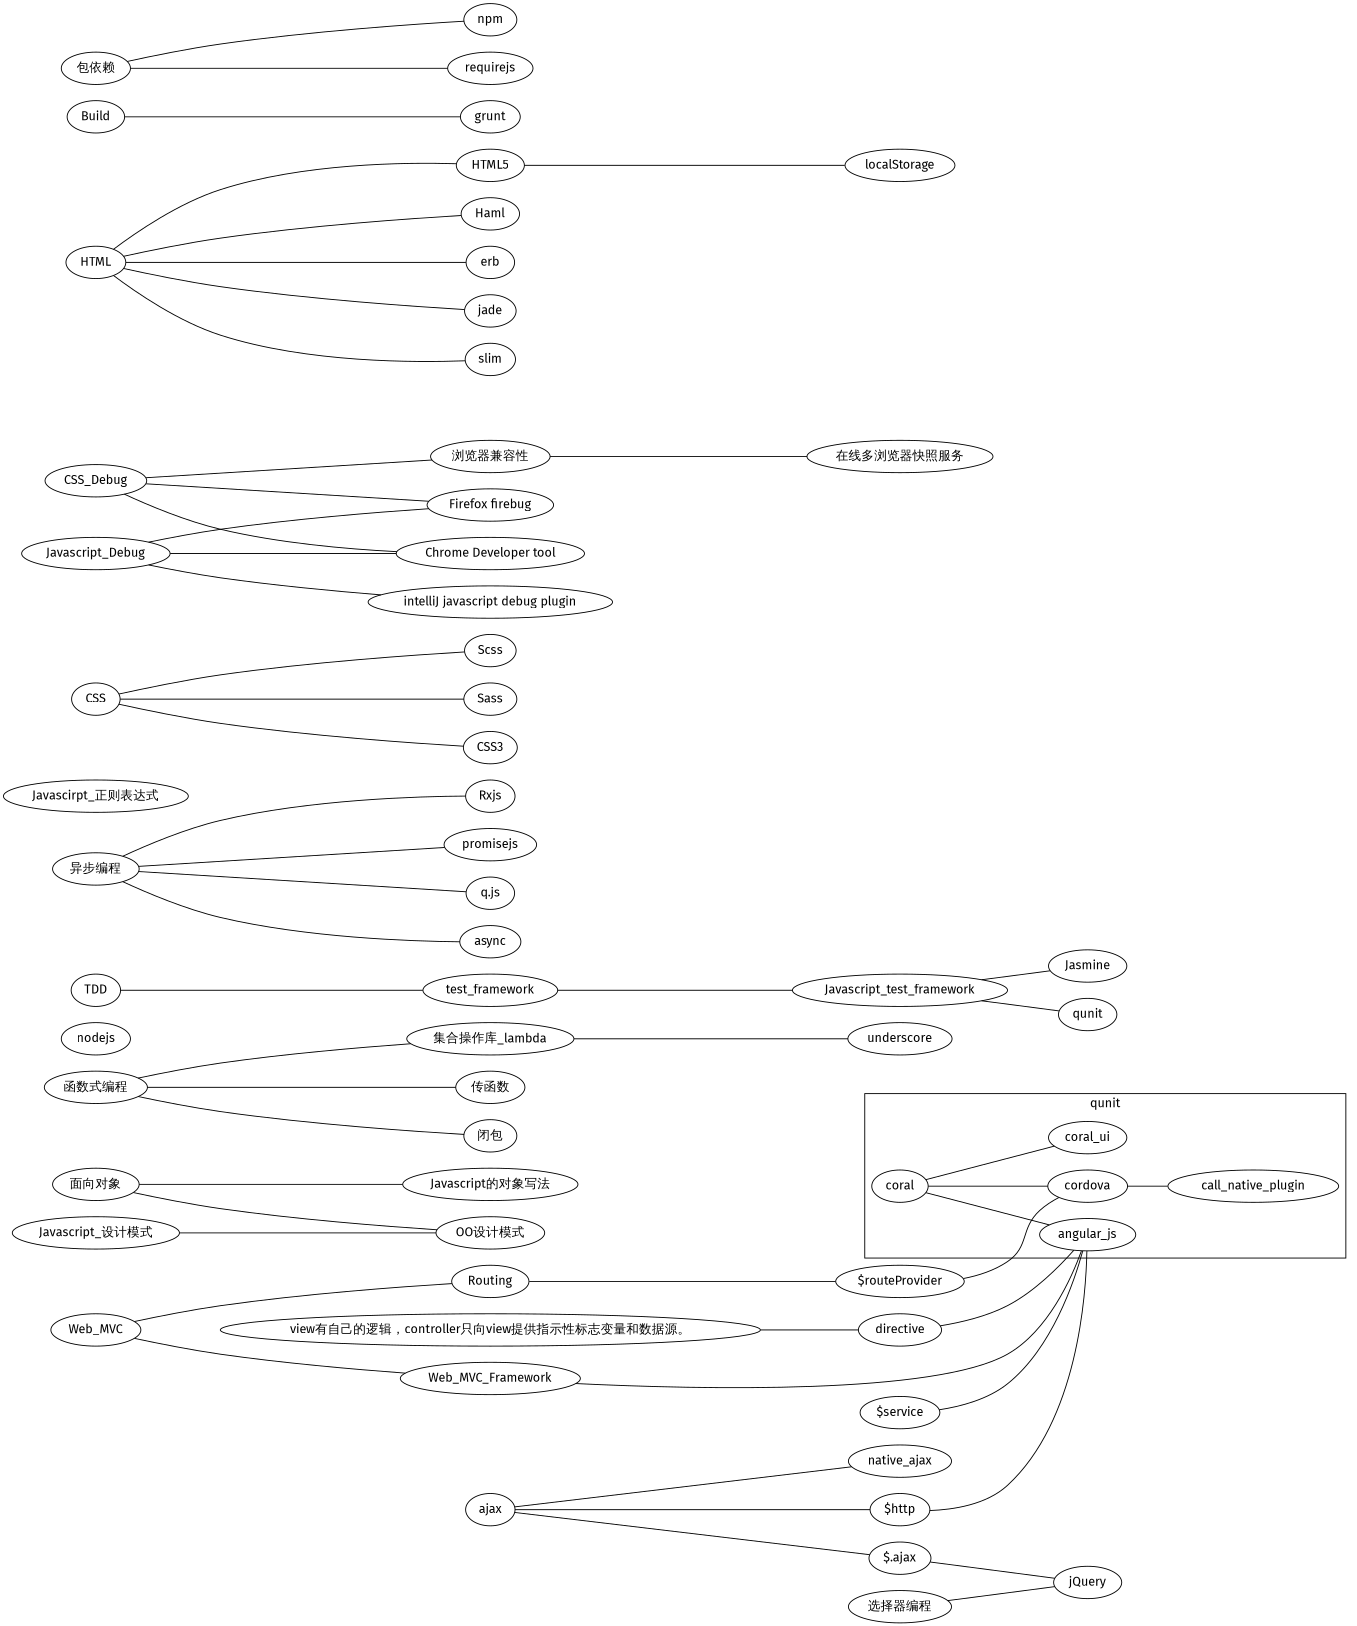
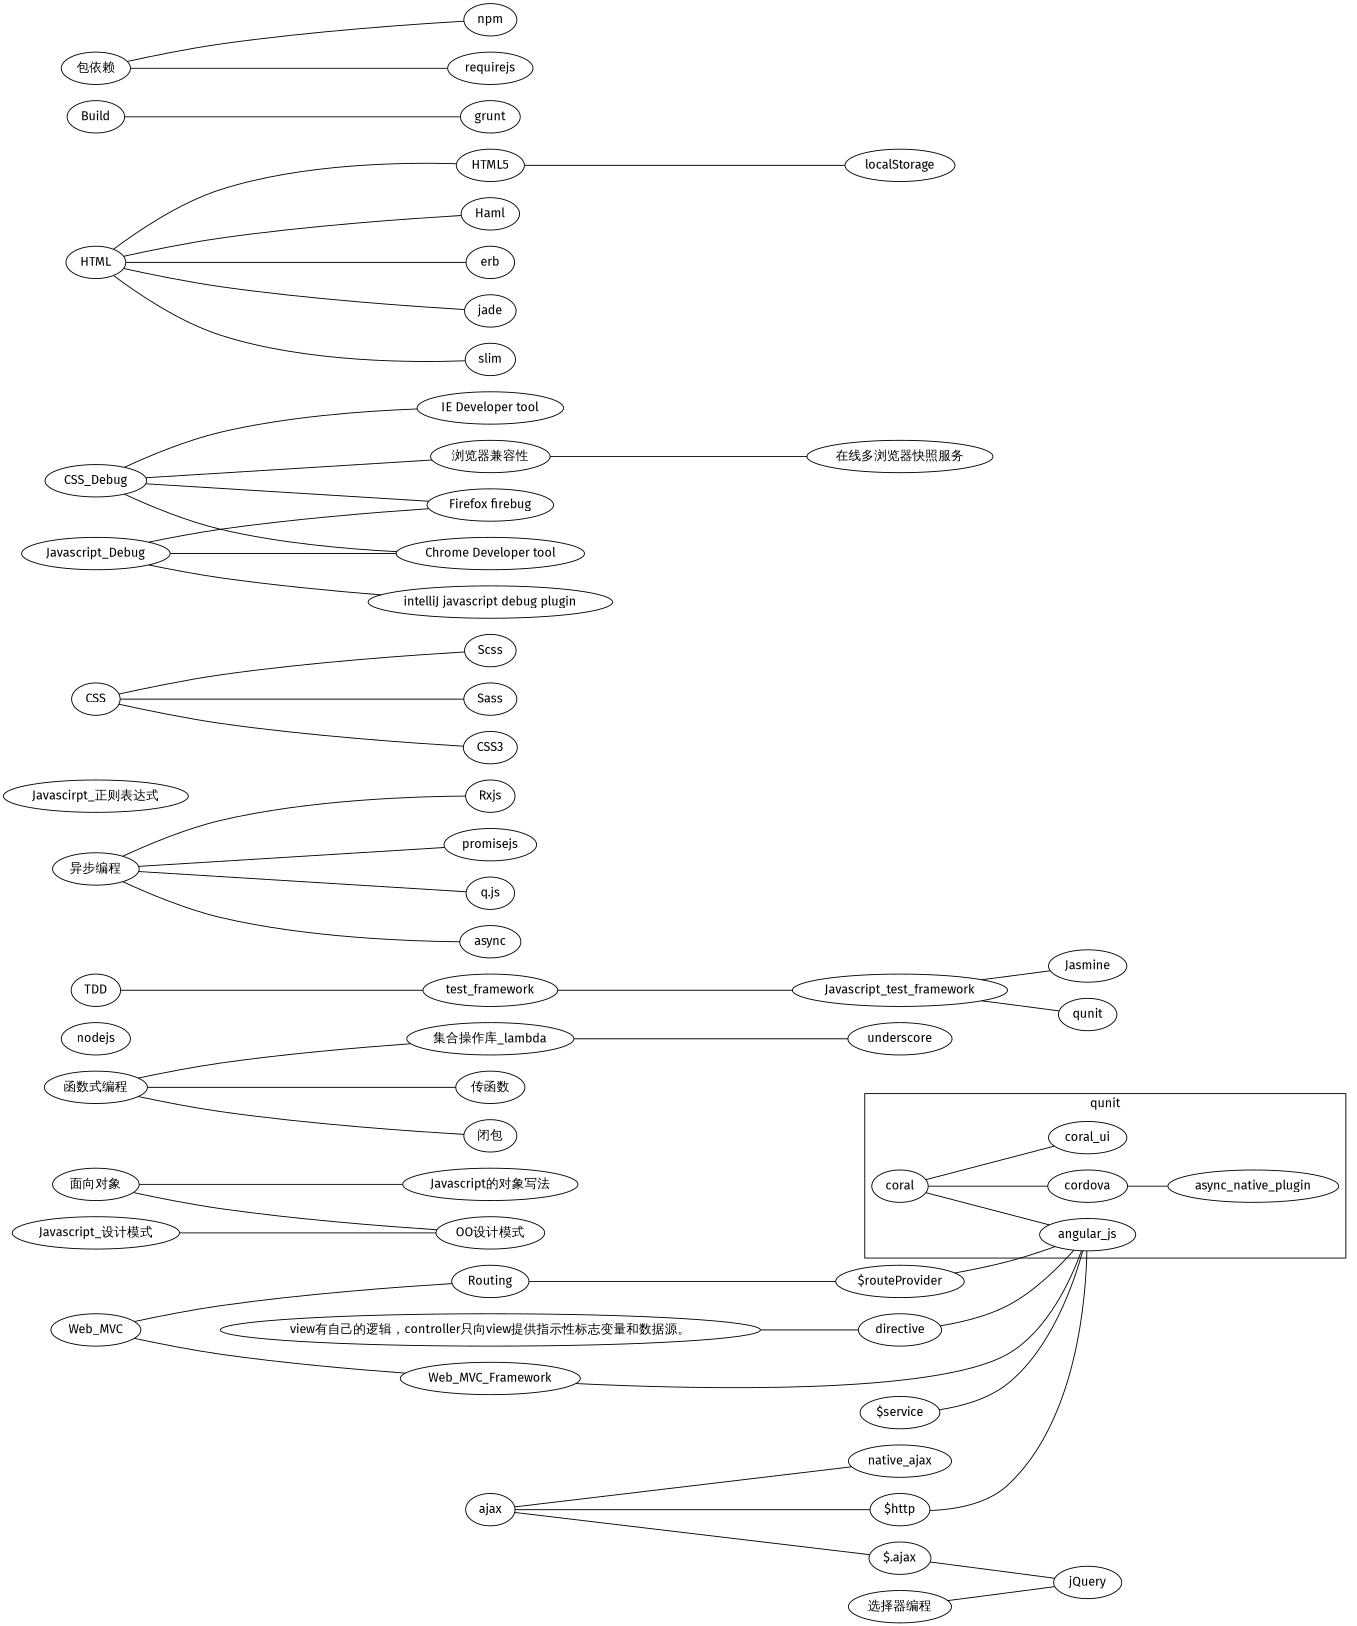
  graph {
    fontname="Fira Sans"
    rankdir=LR
    node [fontname="Fira Sans"]
    edge [fontname="Fira Sans"]
    coral
    angular_js
    coral_ui
    cordova
-   call_native_plugin
+   call_native_plugin [label=async_native_plugin]
    "面向对象"
    "Javascript的对象写法"
    "OO设计模式"
    "函数式编程"
    "集合操作库_lambda"
    "传函数"
    "闭包"
    underscore
    nodejs
    directive
    Javascript_test_framework
    Jasmine
    qunit
    Web_MVC
    Web_MVC_Framework
    Routing
    "$routeProvider"
    "$service"
    ajax
    "$http"
    "$.ajax"
    native_ajax
    jQuery
    "选择器编程"
    "异步编程"
    Rxjs
    promisejs
    "q.js"
    async
    TDD
    test_framework
    "view有自己的逻辑，controller只向view提供指示性标志变量和数据源。"
    "Javascript_设计模式"
    "Javascirpt_正则表达式"
    CSS
    Scss
    Sass
    CSS3
    CSS_Debug
    "浏览器兼容性"
    "Chrome Developer tool"
    "Firefox firebug"
+   "IE Developer tool"
    "在线多浏览器快照服务"
    HTML
    HTML5
    Haml
    erb
    jade
    slim
    localStorage
    Build
    grunt
    "包依赖"
    npm
    requirejs
    Javascript_Debug
    "intelliJ javascript debug plugin"
    subgraph cluster_1 {
      label=qunit
      coral
      angular_js
      coral_ui
      cordova
      call_native_plugin
    }
    coral -- angular_js
    coral -- coral_ui
    coral -- cordova
    cordova -- call_native_plugin
    "面向对象" -- "Javascript的对象写法"
    "面向对象" -- "OO设计模式"
    "函数式编程" -- "集合操作库_lambda"
    "函数式编程" -- "传函数"
    "函数式编程" -- "闭包"
    "集合操作库_lambda" -- underscore
    directive -- angular_js
    Javascript_test_framework -- Jasmine
    Javascript_test_framework -- qunit
    Web_MVC -- Web_MVC_Framework
    Web_MVC -- Routing
    Web_MVC_Framework -- angular_js
    Routing -- "$routeProvider"
-   "$routeProvider" -- cordova
+   "$routeProvider" -- angular_js
    "$service" -- angular_js
    ajax -- "$http"
    ajax -- "$.ajax"
    ajax -- native_ajax
    "$http" -- angular_js
    "$.ajax" -- jQuery
    "选择器编程" -- jQuery
    "异步编程" -- Rxjs
    "异步编程" -- promisejs
    "异步编程" -- "q.js"
    "异步编程" -- async
    TDD -- test_framework
    test_framework -- Javascript_test_framework
    "view有自己的逻辑，controller只向view提供指示性标志变量和数据源。" -- directive
    "Javascript_设计模式" -- "OO设计模式"
    CSS -- Scss
    CSS -- Sass
    CSS -- CSS3
    CSS_Debug -- "浏览器兼容性"
    CSS_Debug -- "Chrome Developer tool"
    CSS_Debug -- "Firefox firebug"
+   CSS_Debug -- "IE Developer tool"
    "浏览器兼容性" -- "在线多浏览器快照服务"
    HTML -- HTML5
    HTML -- Haml
    HTML -- erb
    HTML -- jade
    HTML -- slim
    HTML5 -- localStorage
    Build -- grunt
    "包依赖" -- npm
    "包依赖" -- requirejs
    Javascript_Debug -- "Chrome Developer tool"
    Javascript_Debug -- "Firefox firebug"
    Javascript_Debug -- "intelliJ javascript debug plugin"
  }
